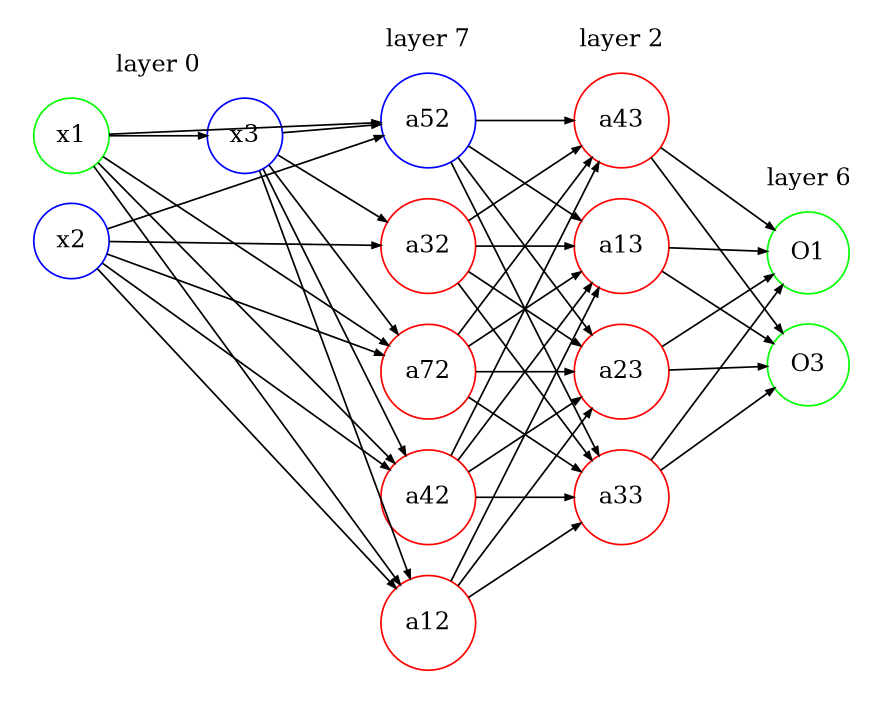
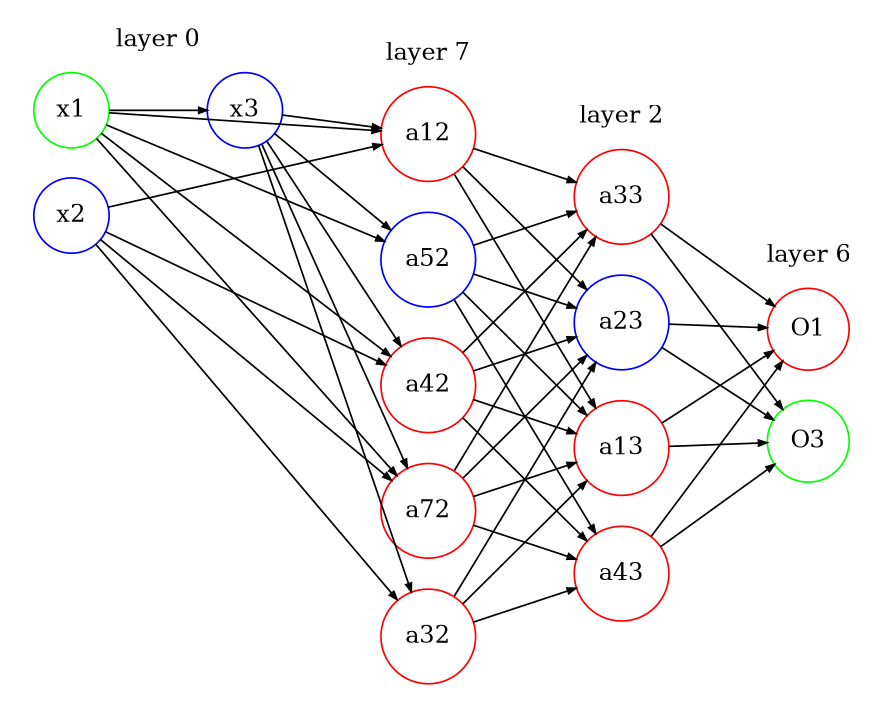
  digraph {
    nodesep=.25
    rankdir=LR
    ranksep=0.8
    splines=line
    node [color=red shape=circle style=solid]
    edge [arrowsize=0.5]
    x1 [color=green]
    x2 [color=blue]
    x3 [color=blue]
    a12
    n5 [label=a72]
    a32
    a42
    a52 [color=blue]
    a13
-   a23
+   a23 [color=blue]
    a33
    a43
-   O1 [color=green]
+   O1
    n14 [color=green label=O3]
    subgraph cluster_1 {
      color=white
      label="layer 0"
      x1
      x2
      x3
    }
    subgraph cluster_2 {
      color=white
      label="layer 7"
      a12
      n5
      a32
      a42
      a52
    }
    subgraph cluster_3 {
      color=white
      label="layer 2"
      a13
      a23
      a33
      a43
    }
    subgraph cluster_4 {
      color=white
      label="layer 6"
      O1
      n14
    }
    x1 -> x3
    x1 -> a12
    x1 -> n5
    x1 -> a42
    x1 -> a52
    x2 -> a12
    x2 -> n5
    x2 -> a32
    x2 -> a42
-   x2 -> a52
    x3 -> a12
    x3 -> n5
    x3 -> a32
    x3 -> a42
    x3 -> a52
    a12 -> a13
    a12 -> a23
    a12 -> a33
    n5 -> a13
    n5 -> a23
    n5 -> a33
    n5 -> a43
    a32 -> a13
    a32 -> a23
-   a32 -> a33
    a32 -> a43
    a42 -> a13
    a42 -> a23
    a42 -> a33
    a42 -> a43
    a52 -> a13
    a52 -> a23
    a52 -> a33
    a52 -> a43
    a13 -> O1
    a13 -> n14
    a23 -> O1
    a23 -> n14
    a33 -> O1
    a33 -> n14
    a43 -> O1
    a43 -> n14
  }
